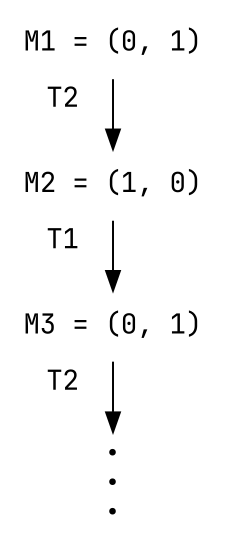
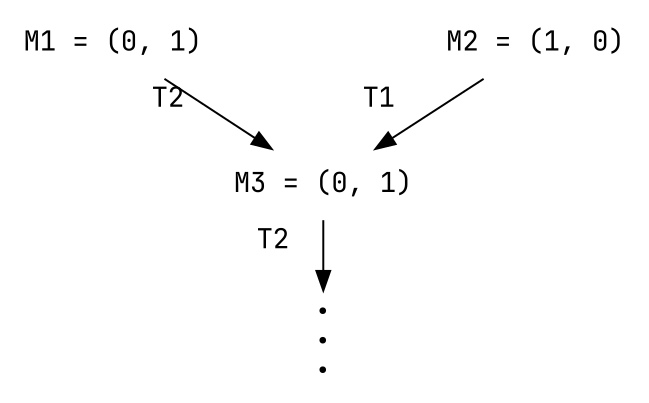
  digraph {
    fontname="JetBrains Mono"
    nodesep=1.5
    node [fontname="JetBrains Mono" shape=plaintext]
    edge [fontname="JetBrains Mono" xlabel="T2  "]
    n1 [label="M1 = (0, 1)"]
    n2 [label="M2 = (1, 0)"]
    n3 [label="M3 = (0, 1)"]
    n4 [label="•\n•\n•\n"]
-   n1 -> n2
+   n1 -> n3
    n2 -> n3 [xlabel="T1  "]
    n3 -> n4
  }
